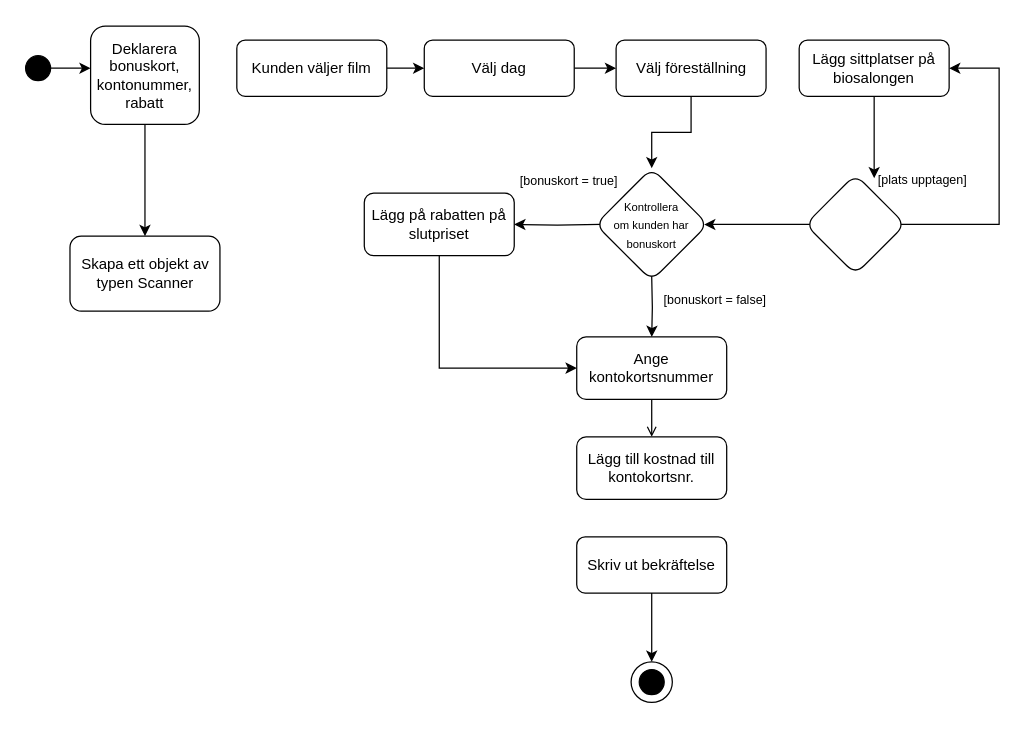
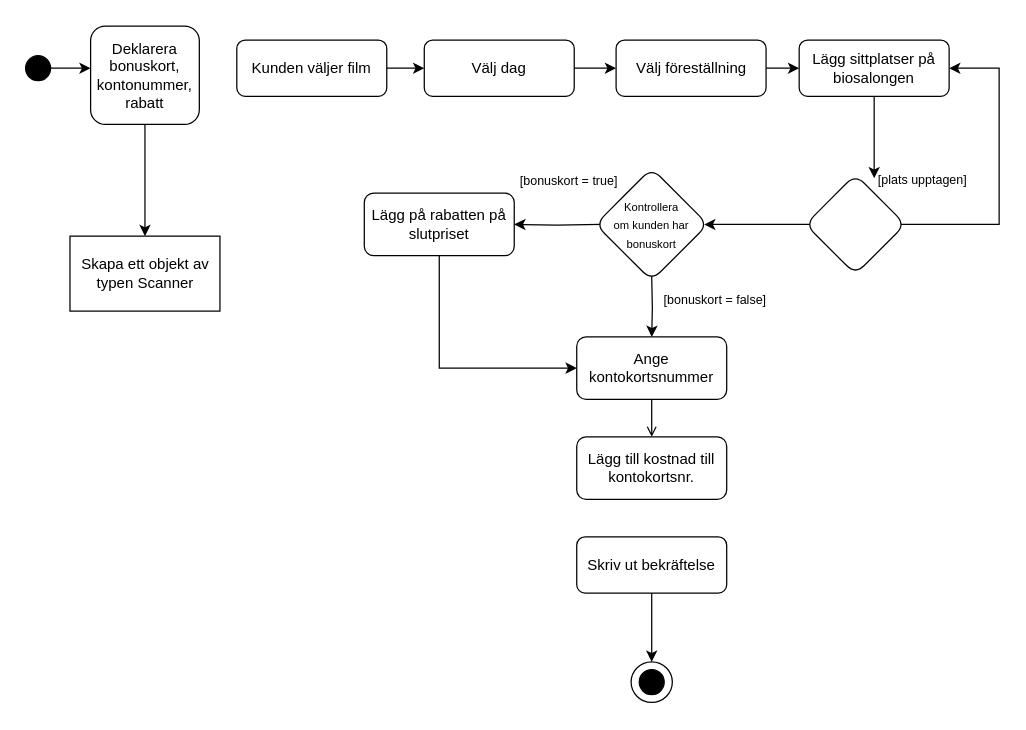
  <mxCell id="0" />
  <mxCell id="1" parent="0" />
  <mxCell id="2" value="" style="edgeStyle=orthogonalEdgeStyle;rounded=0;orthogonalLoop=1;jettySize=auto;html=1;exitX=1;exitY=0.5;exitDx=0;exitDy=0;" edge="1" parent="1"><mxGeometry relative="1" as="geometry"><mxPoint x="33" y="54" as="sourcePoint" /><mxPoint x="72" y="54" as="targetPoint" /></mxGeometry></mxCell>
  <mxCell id="3" value="" style="ellipse;whiteSpace=wrap;html=1;aspect=fixed;fillColor=#000000;" vertex="1" parent="1"><mxGeometry x="20" y="44" width="20" height="20" as="geometry" /></mxCell>
  <mxCell id="4" value="" style="edgeStyle=orthogonalEdgeStyle;rounded=0;orthogonalLoop=1;jettySize=auto;html=1;" edge="1" parent="1" source="5" target="7"><mxGeometry relative="1" as="geometry" /></mxCell>
  <mxCell id="5" value="Kunden väljer film" style="rounded=1;whiteSpace=wrap;html=1;fillColor=#FFFFFF;" vertex="1" parent="1"><mxGeometry x="189" y="31.5" width="120" height="45" as="geometry" /></mxCell>
  <mxCell id="6" value="" style="edgeStyle=orthogonalEdgeStyle;rounded=0;orthogonalLoop=1;jettySize=auto;html=1;" edge="1" parent="1" source="7" target="9"><mxGeometry relative="1" as="geometry" /></mxCell>
  <mxCell id="7" value="Välj dag" style="whiteSpace=wrap;html=1;fillColor=#FFFFFF;rounded=1;" vertex="1" parent="1"><mxGeometry x="339" y="31.5" width="120" height="45" as="geometry" /></mxCell>
- <mxCell id="8" value="" style="edgeStyle=orthogonalEdgeStyle;rounded=0;orthogonalLoop=1;jettySize=auto;html=1;" edge="1" parent="1" source="9" target="18"><mxGeometry relative="1" as="geometry" /></mxCell>
+ <mxCell id="8" value="" style="edgeStyle=orthogonalEdgeStyle;rounded=0;orthogonalLoop=1;jettySize=auto;html=1;" edge="1" parent="1" source="9" target="11"><mxGeometry relative="1" as="geometry" /></mxCell>
  <mxCell id="9" value="Välj föreställning" style="whiteSpace=wrap;html=1;fillColor=#FFFFFF;rounded=1;" vertex="1" parent="1"><mxGeometry x="492.5" y="31.5" width="120" height="45" as="geometry" /></mxCell>
  <mxCell id="10" value="" style="edgeStyle=orthogonalEdgeStyle;rounded=0;orthogonalLoop=1;jettySize=auto;html=1;exitX=0.5;exitY=1;exitDx=0;exitDy=0;" edge="1" parent="1" source="11"><mxGeometry relative="1" as="geometry"><mxPoint x="699" y="79.5" as="sourcePoint" /><mxPoint x="699" y="142" as="targetPoint" /></mxGeometry></mxCell>
  <mxCell id="11" value="Lägg sittplatser på biosalongen" style="whiteSpace=wrap;html=1;fillColor=#FFFFFF;rounded=1;" vertex="1" parent="1"><mxGeometry x="639" y="31.5" width="120" height="45" as="geometry" /></mxCell>
  <mxCell id="12" style="edgeStyle=orthogonalEdgeStyle;rounded=0;orthogonalLoop=1;jettySize=auto;html=1;exitX=0.954;exitY=0.5;exitDx=0;exitDy=0;entryX=1;entryY=0.5;entryDx=0;entryDy=0;exitPerimeter=0;" edge="1" parent="1" source="14" target="11"><mxGeometry relative="1" as="geometry"><Array as="points"><mxPoint x="799" y="179" /><mxPoint x="799" y="54" /></Array></mxGeometry></mxCell>
  <mxCell id="13" value="" style="edgeStyle=orthogonalEdgeStyle;rounded=0;orthogonalLoop=1;jettySize=auto;html=1;" edge="1" parent="1"><mxGeometry relative="1" as="geometry"><mxPoint x="647.971" y="179.029" as="sourcePoint" /><mxPoint x="562.971" y="179.029" as="targetPoint" /><Array as="points"><mxPoint x="623" y="179" /><mxPoint x="623" y="179" /></Array></mxGeometry></mxCell>
  <mxCell id="14" value="" style="rhombus;whiteSpace=wrap;html=1;fillColor=#FFFFFF;rounded=1;" vertex="1" parent="1"><mxGeometry x="644" y="139" width="80" height="80" as="geometry" /></mxCell>
  <mxCell id="15" value="&lt;font style=&quot;font-size: 10px;&quot;&gt;[plats upptagen]&lt;/font&gt;" style="text;html=1;align=center;verticalAlign=middle;whiteSpace=wrap;rounded=0;" vertex="1" parent="1"><mxGeometry x="688" y="128" width="100" height="30" as="geometry" /></mxCell>
  <mxCell id="16" value="" style="edgeStyle=orthogonalEdgeStyle;rounded=0;orthogonalLoop=1;jettySize=auto;html=1;entryX=1;entryY=0.5;entryDx=0;entryDy=0;" edge="1" parent="1" target="22"><mxGeometry relative="1" as="geometry"><mxPoint x="480" y="179" as="sourcePoint" /><mxPoint x="415" y="179" as="targetPoint" /></mxGeometry></mxCell>
  <mxCell id="17" value="" style="edgeStyle=orthogonalEdgeStyle;rounded=0;orthogonalLoop=1;jettySize=auto;html=1;entryX=0.5;entryY=0;entryDx=0;entryDy=0;" edge="1" parent="1" target="24"><mxGeometry relative="1" as="geometry"><mxPoint x="521" y="221" as="sourcePoint" /><mxPoint x="521" y="266" as="targetPoint" /></mxGeometry></mxCell>
  <mxCell id="18" value="&lt;font style=&quot;font-size: 9px;&quot;&gt;Kontrollera&lt;/font&gt;&lt;div&gt;&lt;font style=&quot;font-size: 9px;&quot;&gt;om kunden har bonuskort&lt;/font&gt;&lt;/div&gt;" style="rhombus;whiteSpace=wrap;html=1;fillColor=#FFFFFF;rounded=1;" vertex="1" parent="1"><mxGeometry x="476" y="134" width="90" height="90" as="geometry" /></mxCell>
  <mxCell id="19" value="" style="edgeStyle=orthogonalEdgeStyle;rounded=0;orthogonalLoop=1;jettySize=auto;html=1;" edge="1" parent="1" source="20" target="32"><mxGeometry relative="1" as="geometry" /></mxCell>
  <mxCell id="20" value="Deklarera bonuskort, kontonummer, rabatt" style="rounded=1;whiteSpace=wrap;html=1;" vertex="1" parent="1"><mxGeometry x="72" y="20.25" width="87" height="78.75" as="geometry" /></mxCell>
  <mxCell id="21" style="edgeStyle=orthogonalEdgeStyle;rounded=0;orthogonalLoop=1;jettySize=auto;html=1;exitX=0.5;exitY=1;exitDx=0;exitDy=0;entryX=0;entryY=0.5;entryDx=0;entryDy=0;" edge="1" parent="1" source="22" target="24"><mxGeometry relative="1" as="geometry" /></mxCell>
  <mxCell id="22" value="Lägg på rabatten på slutpriset" style="whiteSpace=wrap;html=1;fillColor=#FFFFFF;rounded=1;" vertex="1" parent="1"><mxGeometry x="291" y="154" width="120" height="50" as="geometry" /></mxCell>
  <mxCell id="23" value="" style="edgeStyle=orthogonalEdgeStyle;rounded=0;orthogonalLoop=1;jettySize=auto;html=1;endArrow=open;" edge="1" parent="1" source="24" target="25"><mxGeometry relative="1" as="geometry" /></mxCell>
  <mxCell id="24" value="Ange kontokortsnummer" style="whiteSpace=wrap;html=1;fillColor=#FFFFFF;rounded=1;" vertex="1" parent="1"><mxGeometry x="461" y="269" width="120" height="50" as="geometry" /></mxCell>
  <mxCell id="25" value="Lägg till kostnad till kontokortsnr." style="whiteSpace=wrap;html=1;fillColor=#FFFFFF;rounded=1;" vertex="1" parent="1"><mxGeometry x="461" y="349" width="120" height="50" as="geometry" /></mxCell>
  <mxCell id="26" value="" style="edgeStyle=orthogonalEdgeStyle;rounded=0;orthogonalLoop=1;jettySize=auto;html=1;" edge="1" parent="1" source="27" target="30"><mxGeometry relative="1" as="geometry" /></mxCell>
  <mxCell id="27" value="Skriv ut bekräftelse" style="whiteSpace=wrap;html=1;fillColor=#FFFFFF;rounded=1;" vertex="1" parent="1"><mxGeometry x="461" y="429" width="120" height="45" as="geometry" /></mxCell>
  <mxCell id="28" value="&lt;font style=&quot;font-size: 10px;&quot;&gt;[bonuskort = true]&lt;/font&gt;" style="text;html=1;align=center;verticalAlign=middle;whiteSpace=wrap;rounded=0;" vertex="1" parent="1"><mxGeometry x="400" y="129" width="110" height="30" as="geometry" /></mxCell>
  <mxCell id="29" value="&lt;font style=&quot;font-size: 10px;&quot;&gt;[bonuskort = false]&lt;/font&gt;" style="text;html=1;align=center;verticalAlign=middle;whiteSpace=wrap;rounded=0;" vertex="1" parent="1"><mxGeometry x="517" y="224" width="110" height="30" as="geometry" /></mxCell>
  <mxCell id="30" value="" style="ellipse;whiteSpace=wrap;html=1;fillColor=#FFFFFF;rounded=1;" vertex="1" parent="1"><mxGeometry x="504.5" y="529" width="33" height="32.5" as="geometry" /></mxCell>
  <mxCell id="31" value="" style="ellipse;whiteSpace=wrap;html=1;aspect=fixed;fillColor=#000000;" vertex="1" parent="1"><mxGeometry x="511" y="535.25" width="20" height="20" as="geometry" /></mxCell>
- <mxCell id="32" value="Skapa ett objekt av typen Scanner" style="whiteSpace=wrap;html=1;rounded=1;" vertex="1" parent="1"><mxGeometry x="55.5" y="188.375" width="120" height="60" as="geometry" /></mxCell>
+ <mxCell id="32" value="Skapa ett objekt av typen Scanner" style="whiteSpace=wrap;html=1;rounded=0;" vertex="1" parent="1"><mxGeometry x="55.5" y="188.375" width="120" height="60" as="geometry" /></mxCell>
